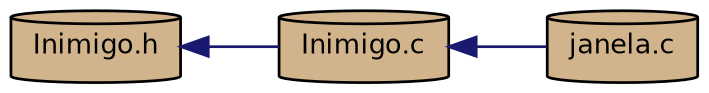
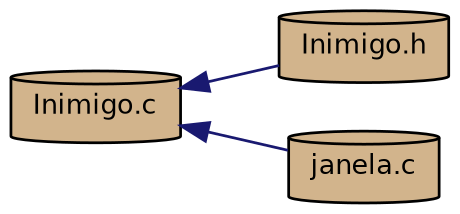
  digraph {
    rankdir=LR
    node [color=black fillcolor=tan fontname=Helvetica fontsize=10 shape=cylinder style=filled]
    edge [color=midnightblue dir=back fontname=Helvetica fontsize=10 labelfontname=Helvetica labelfontsize=10 style=solid]
    n1 [fontcolor=black height=0.2 label="Inimigo.h" width=0.4]
    n2 [height=0.2 label="Inimigo.c" width=0.4]
    n3 [height=0.2 label="janela.c" width=0.4]
-   n1 -> n2
+   n2 -> n1
    n2 -> n3
  }
